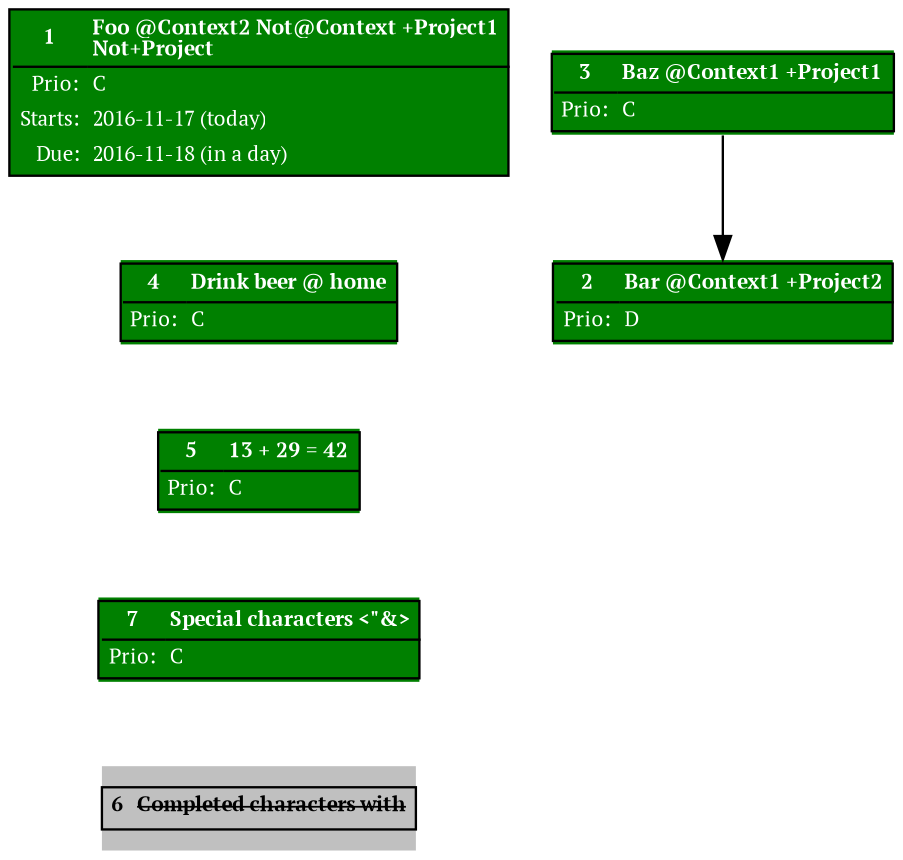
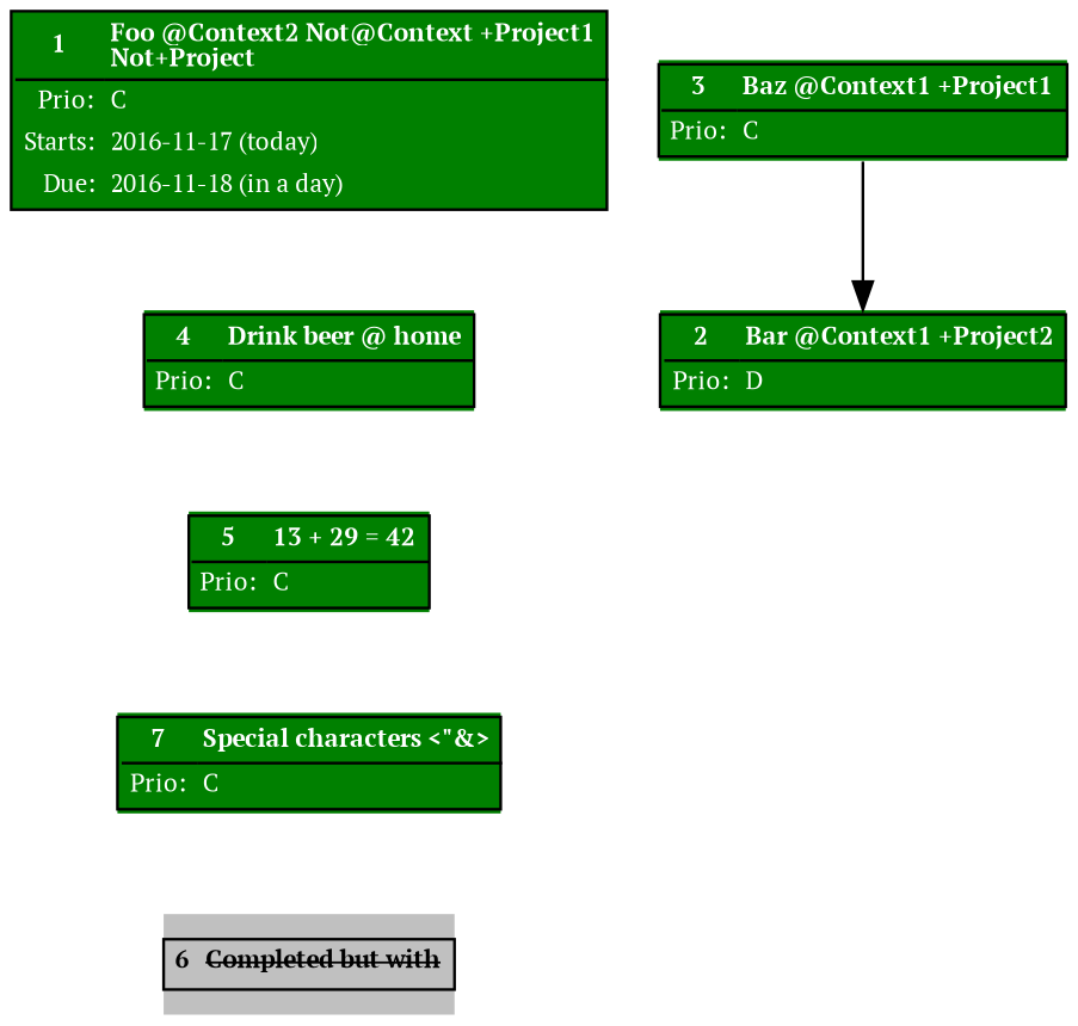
  digraph {
    fontname="PT Serif"
    node [fillcolor="#008000" fontcolor="#ffffff" fontname="PT Serif" fontsize=9 margin=0 shape=none style=filled]
    edge [style=invis fontname="PT Serif"]
    n1 [label=<<TABLE CELLBORDER="0" CELLSPACING="1" VALIGN="top"><TR><TD><B>1</B></TD><TD BALIGN="LEFT"><B>Foo @Context2 Not@Context +Project1<BR />Not+Project</B></TD></TR><HR/><TR><TD ALIGN="RIGHT">Prio:</TD><TD ALIGN="LEFT">C</TD></TR><TR><TD ALIGN="RIGHT">Starts:</TD><TD ALIGN="LEFT">2016-11-17 (today)</TD></TR><TR><TD ALIGN="RIGHT">Due:</TD><TD ALIGN="LEFT">2016-11-18 (in a day)</TD></TR></TABLE>>]
    n2 [label=<<TABLE CELLBORDER="0" CELLSPACING="1" VALIGN="top"><TR><TD><B>4</B></TD><TD BALIGN="LEFT"><B>Drink beer @ home</B></TD></TR><HR/><TR><TD ALIGN="RIGHT">Prio:</TD><TD ALIGN="LEFT">C</TD></TR></TABLE>>]
    n3 [label=<<TABLE CELLBORDER="0" CELLSPACING="1" VALIGN="top"><TR><TD><B>3</B></TD><TD BALIGN="LEFT"><B>Baz @Context1 +Project1</B></TD></TR><HR/><TR><TD ALIGN="RIGHT">Prio:</TD><TD ALIGN="LEFT">C</TD></TR></TABLE>>]
    n4 [label=<<TABLE CELLBORDER="0" CELLSPACING="1" VALIGN="top"><TR><TD><B>2</B></TD><TD BALIGN="LEFT"><B>Bar @Context1 +Project2</B></TD></TR><HR/><TR><TD ALIGN="RIGHT">Prio:</TD><TD ALIGN="LEFT">D</TD></TR></TABLE>>]
    n5 [label=<<TABLE CELLBORDER="0" CELLSPACING="1" VALIGN="top"><TR><TD><B>5</B></TD><TD BALIGN="LEFT"><B>13 + 29 = 42</B></TD></TR><HR/><TR><TD ALIGN="RIGHT">Prio:</TD><TD ALIGN="LEFT">C</TD></TR></TABLE>>]
    n6 [label=<<TABLE CELLBORDER="0" CELLSPACING="1" VALIGN="top"><TR><TD><B>7</B></TD><TD BALIGN="LEFT"><B>Special characters &lt;&quot;&amp;&gt;</B></TD></TR><HR/><TR><TD ALIGN="RIGHT">Prio:</TD><TD ALIGN="LEFT">C</TD></TR></TABLE>>]
-   n7 [fillcolor="#c0c0c0" fontcolor="#000000" label=<<TABLE CELLBORDER="0" CELLSPACING="1" VALIGN="top"><TR><TD><B>6</B></TD><TD BALIGN="LEFT"><B><S>Completed characters with</S></B></TD></TR></TABLE>>]
+   n7 [fillcolor="#c0c0c0" fontcolor="#000000" label=<<TABLE CELLBORDER="0" CELLSPACING="1" VALIGN="top"><TR><TD><B>6</B></TD><TD BALIGN="LEFT"><B><S>Completed but with</S></B></TD></TR></TABLE>>]
    n1 -> n2
    n2 -> n5
    n3 -> n4 [style=""]
    n5 -> n6
    n6 -> n7
  }
